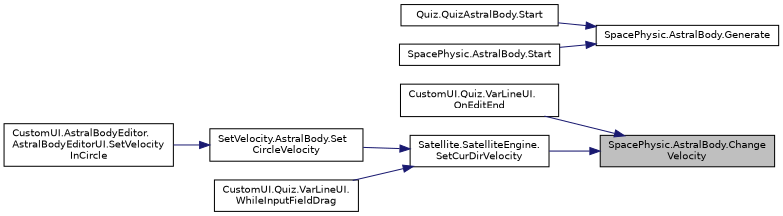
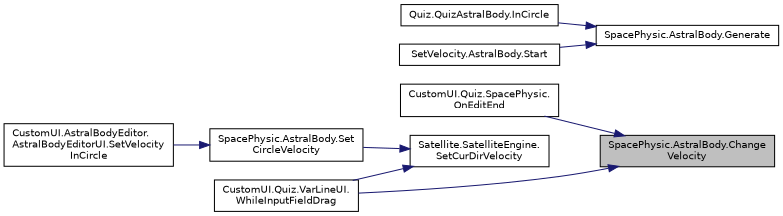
  digraph {
    rankdir=RL
    node [color=black fillcolor=white fontname=Helvetica fontsize=10 shape=record style=filled]
    edge [color=midnightblue dir=back fontname=Helvetica fontsize=10 labelfontname=Helvetica labelfontsize=10 style=solid]
    n1 [fillcolor=grey75 fontcolor=black height=0.2 label="SpacePhysic.AstralBody.Change\lVelocity" width=0.4]
-   n2 [height=0.2 label="CustomUI.Quiz.VarLineUI.\lOnEditEnd" width=0.4]
+   n2 [height=0.2 label="CustomUI.Quiz.SpacePhysic.\lOnEditEnd" width=0.4]
    n3 [height=0.2 label="Satellite.SatelliteEngine.\lSetCurDirVelocity" width=0.4]
    n4 [height=0.2 label="SpacePhysic.AstralBody.Generate" width=0.4]
-   n5 [height=0.2 label="Quiz.QuizAstralBody.Start" width=0.4]
-   n6 [height=0.2 label="SpacePhysic.AstralBody.Start" width=0.4]
-   n7 [height=0.2 label="SetVelocity.AstralBody.Set\lCircleVelocity" width=0.4]
+   n5 [height=0.2 label="Quiz.QuizAstralBody.InCircle" width=0.4]
+   n6 [height=0.2 label="SetVelocity.AstralBody.Start" width=0.4]
+   n7 [height=0.2 label="SpacePhysic.AstralBody.Set\lCircleVelocity" width=0.4]
    n8 [height=0.2 label="CustomUI.AstralBodyEditor.\lAstralBodyEditorUI.SetVelocity\lInCircle" width=0.4]
    n9 [height=0.2 label="CustomUI.Quiz.VarLineUI.\lWhileInputFieldDrag" width=0.4]
    n1 -> n2
-   n1 -> n3
+   n1 -> n9
    n3 -> n7
    n3 -> n9
    n4 -> n5
    n4 -> n6
    n7 -> n8
  }
